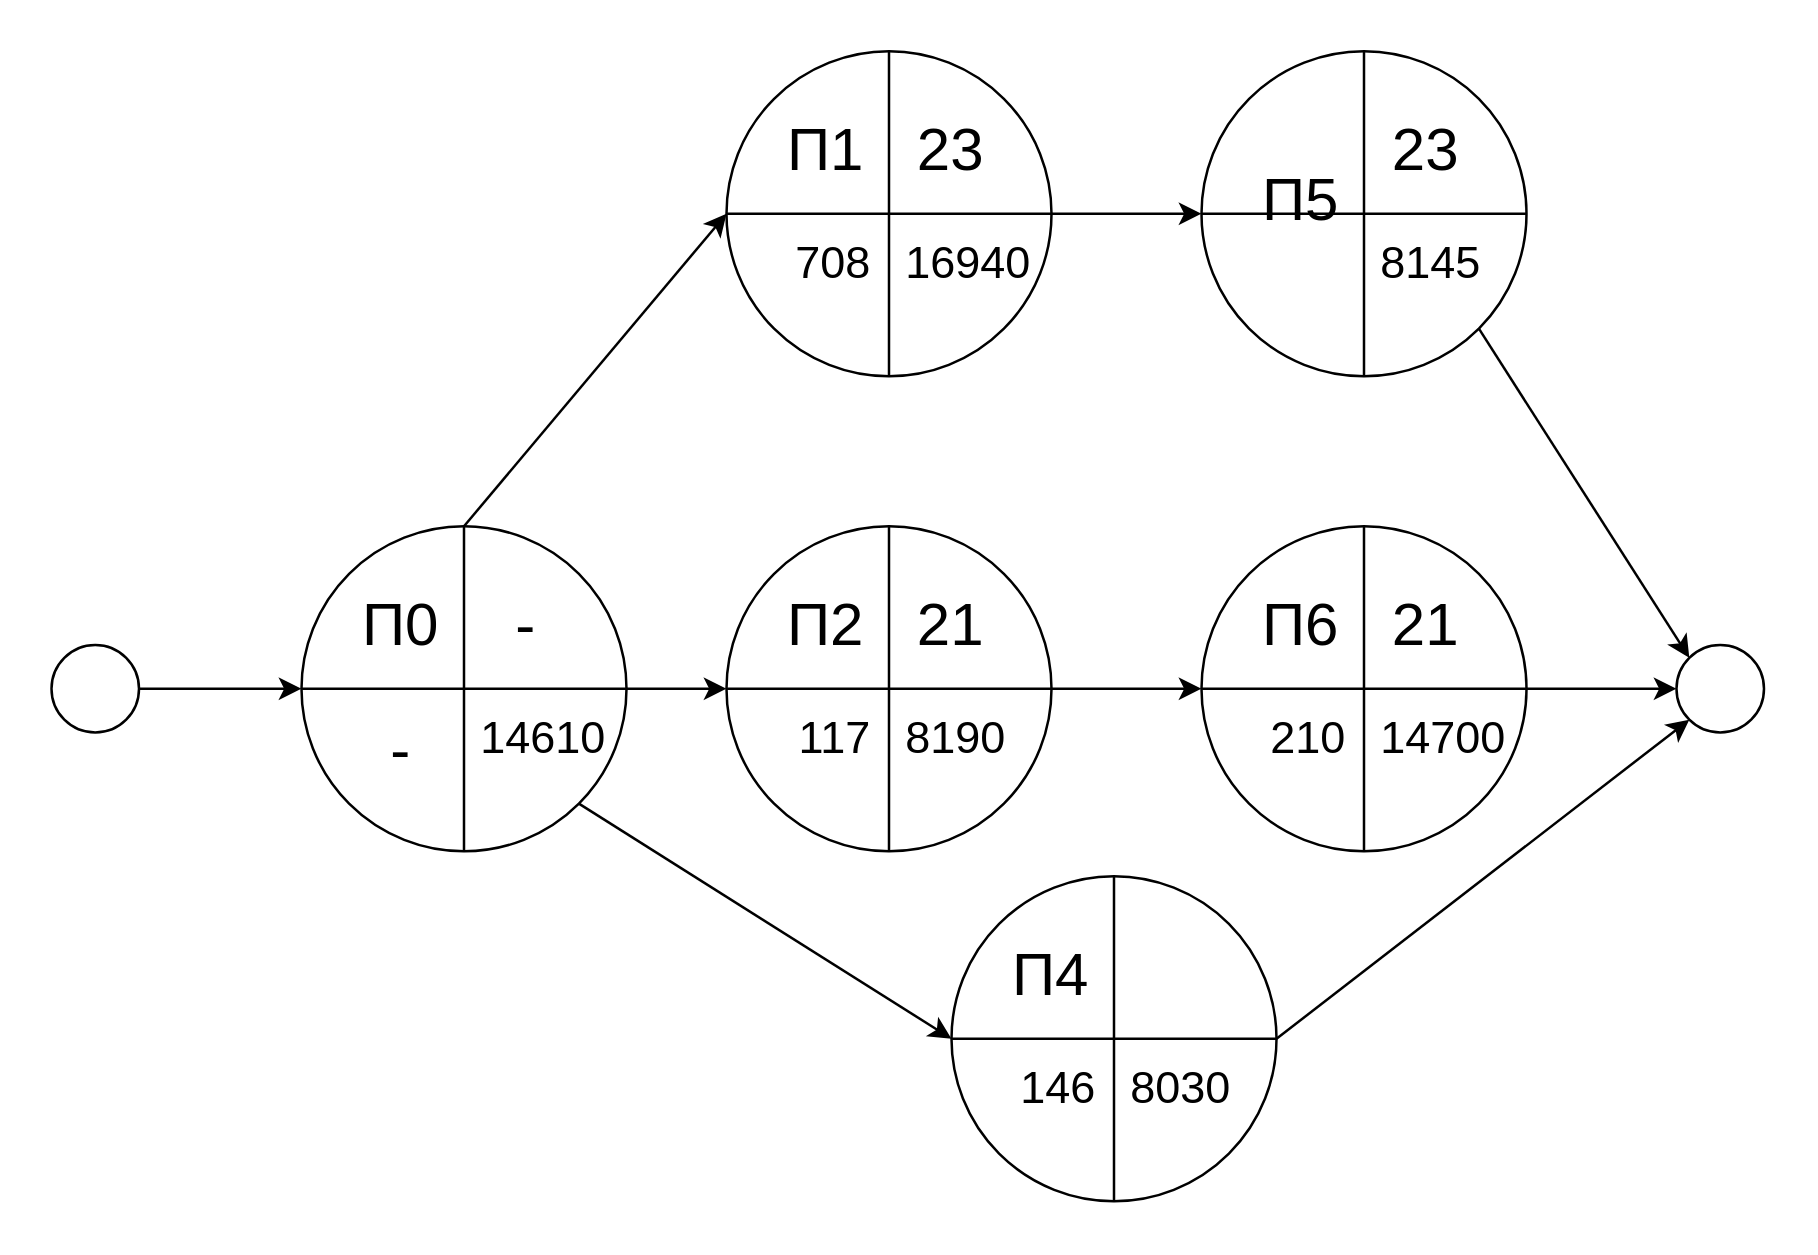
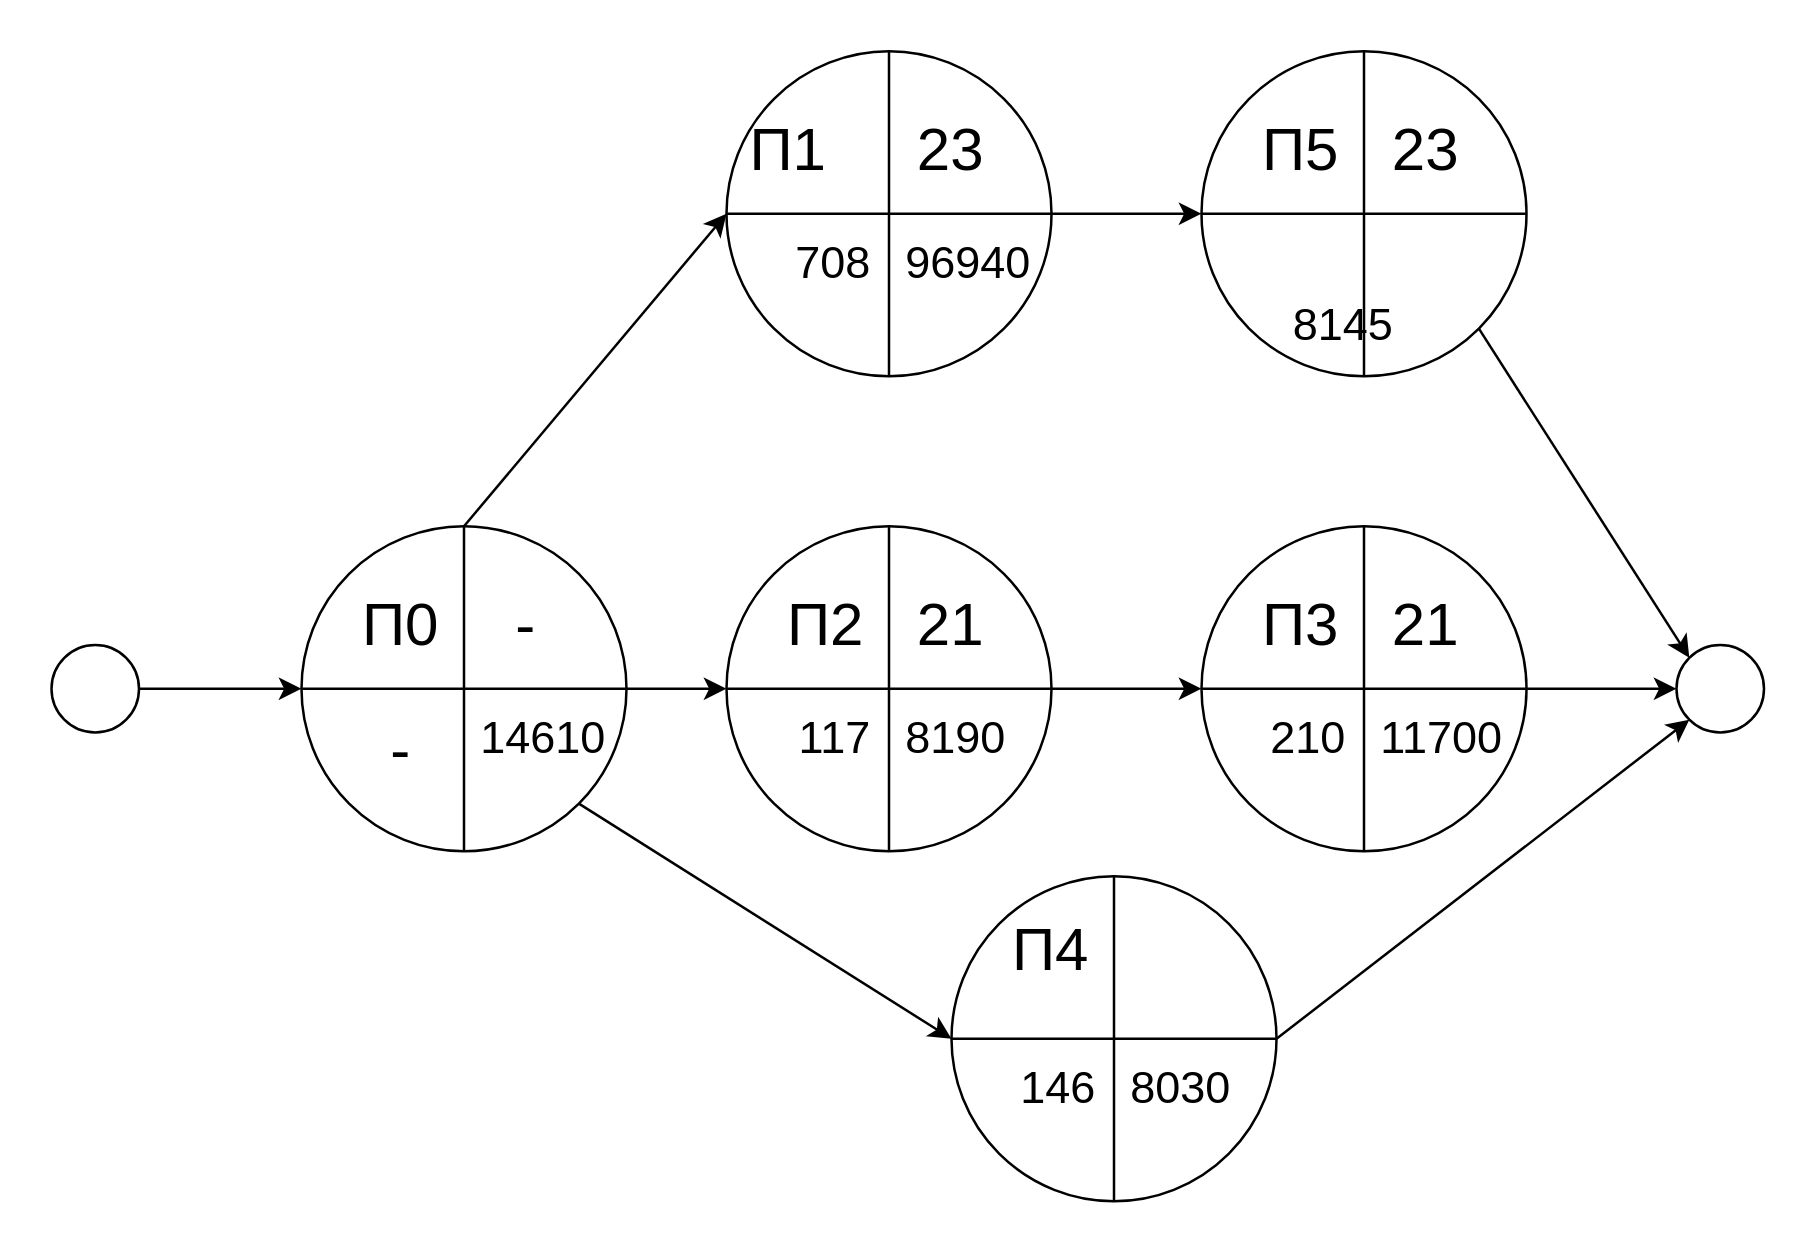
  <mxCell id="0" />
  <mxCell id="1" parent="0" />
  <mxCell id="2" value="" style="endArrow=classic;html=1;rounded=0;exitX=1;exitY=0.5;exitDx=0;exitDy=0;entryX=0;entryY=0.5;entryDx=0;entryDy=0;" edge="1" parent="1"><mxGeometry width="50" height="50" relative="1" as="geometry"><mxPoint x="50" y="275" as="sourcePoint" /><mxPoint x="120" y="275" as="targetPoint" /></mxGeometry></mxCell>
  <mxCell id="3" value="" style="ellipse;whiteSpace=wrap;html=1;aspect=fixed;" vertex="1" parent="1"><mxGeometry x="20" y="257.5" width="35" height="35" as="geometry" /></mxCell>
  <mxCell id="4" value="" style="endArrow=classic;html=1;rounded=0;exitX=1;exitY=0.5;exitDx=0;exitDy=0;entryX=0;entryY=0.5;entryDx=0;entryDy=0;" edge="1" parent="1" source="7" target="19"><mxGeometry width="50" height="50" relative="1" as="geometry"><mxPoint x="230.962" y="229.038" as="sourcePoint" /><mxPoint x="349.038" y="170.962" as="targetPoint" /></mxGeometry></mxCell>
  <mxCell id="5" value="" style="ellipse;whiteSpace=wrap;html=1;aspect=fixed;" vertex="1" parent="1"><mxGeometry x="670" y="257.5" width="35" height="35" as="geometry" /></mxCell>
  <mxCell id="6" value="" style="endArrow=classic;html=1;rounded=0;exitX=1;exitY=0.5;exitDx=0;exitDy=0;entryX=0;entryY=0.5;entryDx=0;entryDy=0;" edge="1" parent="1" source="13" target="5"><mxGeometry width="50" height="50" relative="1" as="geometry"><mxPoint x="460" y="275" as="sourcePoint" /><mxPoint x="360" y="200" as="targetPoint" /></mxGeometry></mxCell>
  <mxCell id="7" value="" style="ellipse;whiteSpace=wrap;html=1;aspect=fixed;" vertex="1" parent="1"><mxGeometry x="120" y="210" width="130" height="130" as="geometry" /></mxCell>
  <mxCell id="8" value="" style="endArrow=none;html=1;rounded=0;exitX=0;exitY=0.5;exitDx=0;exitDy=0;entryX=1;entryY=0.5;entryDx=0;entryDy=0;" edge="1" parent="1" source="7" target="7"><mxGeometry width="50" height="50" relative="1" as="geometry"><mxPoint x="210" y="320" as="sourcePoint" /><mxPoint x="260" y="270" as="targetPoint" /></mxGeometry></mxCell>
  <mxCell id="9" value="" style="endArrow=none;html=1;rounded=0;exitX=0.5;exitY=1;exitDx=0;exitDy=0;entryX=0.5;entryY=0;entryDx=0;entryDy=0;" edge="1" parent="1" source="7" target="7"><mxGeometry width="50" height="50" relative="1" as="geometry"><mxPoint x="210" y="320" as="sourcePoint" /><mxPoint x="185" y="275" as="targetPoint" /></mxGeometry></mxCell>
  <mxCell id="10" value="&lt;span style=&quot;font-size: 24px;&quot;&gt;П0&lt;/span&gt;" style="text;html=1;strokeColor=none;fillColor=none;align=center;verticalAlign=middle;whiteSpace=wrap;rounded=0;" vertex="1" parent="1"><mxGeometry x="140" y="230" width="40" height="40" as="geometry" /></mxCell>
  <mxCell id="11" value="&lt;font style=&quot;font-size: 18px;&quot;&gt;14610&lt;/font&gt;" style="text;html=1;strokeColor=none;fillColor=none;align=left;verticalAlign=middle;whiteSpace=wrap;rounded=0;" vertex="1" parent="1"><mxGeometry x="190" y="280" width="60" height="30" as="geometry" /></mxCell>
  <mxCell id="12" value="&lt;span style=&quot;font-size: 24px;&quot;&gt;-&lt;/span&gt;" style="text;html=1;strokeColor=none;fillColor=none;align=center;verticalAlign=middle;whiteSpace=wrap;rounded=0;" vertex="1" parent="1"><mxGeometry x="190" y="230" width="40" height="40" as="geometry" /></mxCell>
  <mxCell id="13" value="" style="ellipse;whiteSpace=wrap;html=1;aspect=fixed;" vertex="1" parent="1"><mxGeometry x="480" y="210" width="130" height="130" as="geometry" /></mxCell>
  <mxCell id="14" value="" style="endArrow=none;html=1;rounded=0;exitX=0;exitY=0.5;exitDx=0;exitDy=0;entryX=1;entryY=0.5;entryDx=0;entryDy=0;" edge="1" parent="1" source="13" target="13"><mxGeometry width="50" height="50" relative="1" as="geometry"><mxPoint x="570" y="320" as="sourcePoint" /><mxPoint x="620" y="270" as="targetPoint" /></mxGeometry></mxCell>
  <mxCell id="15" value="" style="endArrow=none;html=1;rounded=0;exitX=0.5;exitY=1;exitDx=0;exitDy=0;entryX=0.5;entryY=0;entryDx=0;entryDy=0;" edge="1" parent="1" source="13" target="13"><mxGeometry width="50" height="50" relative="1" as="geometry"><mxPoint x="570" y="320" as="sourcePoint" /><mxPoint x="545" y="275" as="targetPoint" /></mxGeometry></mxCell>
- <mxCell id="16" value="&lt;span style=&quot;font-size: 24px;&quot;&gt;П6&lt;/span&gt;" style="text;html=1;strokeColor=none;fillColor=none;align=center;verticalAlign=middle;whiteSpace=wrap;rounded=0;" vertex="1" parent="1"><mxGeometry x="500" y="230" width="40" height="40" as="geometry" /></mxCell>
- <mxCell id="17" value="&lt;font style=&quot;font-size: 18px;&quot;&gt;14700&lt;/font&gt;" style="text;html=1;strokeColor=none;fillColor=none;align=left;verticalAlign=middle;whiteSpace=wrap;rounded=0;" vertex="1" parent="1"><mxGeometry x="550" y="280" width="60" height="30" as="geometry" /></mxCell>
+ <mxCell id="16" value="&lt;span style=&quot;font-size: 24px;&quot;&gt;П3&lt;/span&gt;" style="text;html=1;strokeColor=none;fillColor=none;align=center;verticalAlign=middle;whiteSpace=wrap;rounded=0;" vertex="1" parent="1"><mxGeometry x="500" y="230" width="40" height="40" as="geometry" /></mxCell>
+ <mxCell id="17" value="&lt;font style=&quot;font-size: 18px;&quot;&gt;11700&lt;/font&gt;" style="text;html=1;strokeColor=none;fillColor=none;align=left;verticalAlign=middle;whiteSpace=wrap;rounded=0;" vertex="1" parent="1"><mxGeometry x="550" y="280" width="60" height="30" as="geometry" /></mxCell>
  <mxCell id="18" value="&lt;span style=&quot;font-size: 24px;&quot;&gt;21&lt;br&gt;&lt;/span&gt;" style="text;html=1;strokeColor=none;fillColor=none;align=center;verticalAlign=middle;whiteSpace=wrap;rounded=0;" vertex="1" parent="1"><mxGeometry x="550" y="230" width="40" height="40" as="geometry" /></mxCell>
  <mxCell id="19" value="" style="ellipse;whiteSpace=wrap;html=1;aspect=fixed;" vertex="1" parent="1"><mxGeometry x="290" y="210" width="130" height="130" as="geometry" /></mxCell>
  <mxCell id="20" value="" style="endArrow=none;html=1;rounded=0;exitX=0;exitY=0.5;exitDx=0;exitDy=0;entryX=1;entryY=0.5;entryDx=0;entryDy=0;" edge="1" parent="1" source="19" target="19"><mxGeometry width="50" height="50" relative="1" as="geometry"><mxPoint x="380" y="320" as="sourcePoint" /><mxPoint x="430" y="270" as="targetPoint" /></mxGeometry></mxCell>
  <mxCell id="21" value="" style="endArrow=none;html=1;rounded=0;exitX=0.5;exitY=1;exitDx=0;exitDy=0;entryX=0.5;entryY=0;entryDx=0;entryDy=0;" edge="1" parent="1" source="19" target="19"><mxGeometry width="50" height="50" relative="1" as="geometry"><mxPoint x="380" y="320" as="sourcePoint" /><mxPoint x="355" y="275" as="targetPoint" /></mxGeometry></mxCell>
  <mxCell id="22" value="&lt;span style=&quot;font-size: 24px;&quot;&gt;П2&lt;/span&gt;" style="text;html=1;strokeColor=none;fillColor=none;align=center;verticalAlign=middle;whiteSpace=wrap;rounded=0;" vertex="1" parent="1"><mxGeometry x="310" y="230" width="40" height="40" as="geometry" /></mxCell>
  <mxCell id="23" value="&lt;font style=&quot;font-size: 18px;&quot;&gt;8190&lt;/font&gt;" style="text;html=1;strokeColor=none;fillColor=none;align=left;verticalAlign=middle;whiteSpace=wrap;rounded=0;" vertex="1" parent="1"><mxGeometry x="360" y="280" width="60" height="30" as="geometry" /></mxCell>
  <mxCell id="24" value="&lt;span style=&quot;font-size: 24px;&quot;&gt;21&lt;/span&gt;" style="text;html=1;strokeColor=none;fillColor=none;align=center;verticalAlign=middle;whiteSpace=wrap;rounded=0;" vertex="1" parent="1"><mxGeometry x="360" y="230" width="40" height="40" as="geometry" /></mxCell>
  <mxCell id="25" value="" style="ellipse;whiteSpace=wrap;html=1;aspect=fixed;" vertex="1" parent="1"><mxGeometry x="290" y="20" width="130" height="130" as="geometry" /></mxCell>
  <mxCell id="26" value="" style="endArrow=none;html=1;rounded=0;exitX=0;exitY=0.5;exitDx=0;exitDy=0;entryX=1;entryY=0.5;entryDx=0;entryDy=0;" edge="1" parent="1" source="25" target="25"><mxGeometry width="50" height="50" relative="1" as="geometry"><mxPoint x="380" y="130" as="sourcePoint" /><mxPoint x="430" y="80" as="targetPoint" /></mxGeometry></mxCell>
  <mxCell id="27" value="" style="endArrow=none;html=1;rounded=0;exitX=0.5;exitY=1;exitDx=0;exitDy=0;entryX=0.5;entryY=0;entryDx=0;entryDy=0;" edge="1" parent="1" source="25" target="25"><mxGeometry width="50" height="50" relative="1" as="geometry"><mxPoint x="380" y="130" as="sourcePoint" /><mxPoint x="355" y="85" as="targetPoint" /></mxGeometry></mxCell>
- <mxCell id="28" value="&lt;span style=&quot;font-size: 24px;&quot;&gt;П1&lt;/span&gt;" style="text;html=1;strokeColor=none;fillColor=none;align=center;verticalAlign=middle;whiteSpace=wrap;rounded=0;" vertex="1" parent="1"><mxGeometry x="310" y="40" width="40" height="40" as="geometry" /></mxCell>
- <mxCell id="29" value="&lt;font style=&quot;font-size: 18px;&quot;&gt;16940&lt;/font&gt;" style="text;html=1;strokeColor=none;fillColor=none;align=left;verticalAlign=middle;whiteSpace=wrap;rounded=0;" vertex="1" parent="1"><mxGeometry x="360" y="90" width="60" height="30" as="geometry" /></mxCell>
+ <mxCell id="28" value="&lt;span style=&quot;font-size: 24px;&quot;&gt;П1&lt;/span&gt;" style="text;html=1;strokeColor=none;fillColor=none;align=center;verticalAlign=middle;whiteSpace=wrap;rounded=0;" vertex="1" parent="1"><mxGeometry x="295" y="40" width="40" height="40" as="geometry" /></mxCell>
+ <mxCell id="29" value="&lt;font style=&quot;font-size: 18px;&quot;&gt;96940&lt;/font&gt;" style="text;html=1;strokeColor=none;fillColor=none;align=left;verticalAlign=middle;whiteSpace=wrap;rounded=0;" vertex="1" parent="1"><mxGeometry x="360" y="90" width="60" height="30" as="geometry" /></mxCell>
  <mxCell id="30" value="&lt;span style=&quot;font-size: 24px;&quot;&gt;23&lt;br&gt;&lt;/span&gt;" style="text;html=1;strokeColor=none;fillColor=none;align=center;verticalAlign=middle;whiteSpace=wrap;rounded=0;" vertex="1" parent="1"><mxGeometry x="360" y="40" width="40" height="40" as="geometry" /></mxCell>
  <mxCell id="31" value="" style="ellipse;whiteSpace=wrap;html=1;aspect=fixed;" vertex="1" parent="1"><mxGeometry x="380" y="350" width="130" height="130" as="geometry" /></mxCell>
  <mxCell id="32" value="" style="endArrow=none;html=1;rounded=0;exitX=0;exitY=0.5;exitDx=0;exitDy=0;entryX=1;entryY=0.5;entryDx=0;entryDy=0;" edge="1" parent="1" source="31" target="31"><mxGeometry width="50" height="50" relative="1" as="geometry"><mxPoint x="470" y="460" as="sourcePoint" /><mxPoint x="520" y="410" as="targetPoint" /></mxGeometry></mxCell>
  <mxCell id="33" value="" style="endArrow=none;html=1;rounded=0;exitX=0.5;exitY=1;exitDx=0;exitDy=0;entryX=0.5;entryY=0;entryDx=0;entryDy=0;" edge="1" parent="1" source="31" target="31"><mxGeometry width="50" height="50" relative="1" as="geometry"><mxPoint x="470" y="460" as="sourcePoint" /><mxPoint x="445" y="415" as="targetPoint" /></mxGeometry></mxCell>
- <mxCell id="34" value="&lt;span style=&quot;font-size: 24px;&quot;&gt;П4&lt;/span&gt;" style="text;html=1;strokeColor=none;fillColor=none;align=center;verticalAlign=middle;whiteSpace=wrap;rounded=0;" vertex="1" parent="1"><mxGeometry x="400" y="370" width="40" height="40" as="geometry" /></mxCell>
+ <mxCell id="34" value="&lt;span style=&quot;font-size: 24px;&quot;&gt;П4&lt;/span&gt;" style="text;html=1;strokeColor=none;fillColor=none;align=center;verticalAlign=middle;whiteSpace=wrap;rounded=0;" vertex="1" parent="1"><mxGeometry x="400" y="360" width="40" height="40" as="geometry" /></mxCell>
  <mxCell id="35" value="&lt;font style=&quot;font-size: 18px;&quot;&gt;8030&lt;/font&gt;" style="text;html=1;strokeColor=none;fillColor=none;align=left;verticalAlign=middle;whiteSpace=wrap;rounded=0;" vertex="1" parent="1"><mxGeometry x="450" y="420" width="60" height="30" as="geometry" /></mxCell>
  <mxCell id="36" value="" style="ellipse;whiteSpace=wrap;html=1;aspect=fixed;" vertex="1" parent="1"><mxGeometry x="480" y="20" width="130" height="130" as="geometry" /></mxCell>
  <mxCell id="37" value="" style="endArrow=none;html=1;rounded=0;exitX=0;exitY=0.5;exitDx=0;exitDy=0;entryX=1;entryY=0.5;entryDx=0;entryDy=0;" edge="1" parent="1" source="36" target="36"><mxGeometry width="50" height="50" relative="1" as="geometry"><mxPoint x="570" y="130" as="sourcePoint" /><mxPoint x="620" y="80" as="targetPoint" /></mxGeometry></mxCell>
  <mxCell id="38" value="" style="endArrow=none;html=1;rounded=0;exitX=0.5;exitY=1;exitDx=0;exitDy=0;entryX=0.5;entryY=0;entryDx=0;entryDy=0;" edge="1" parent="1" source="36" target="36"><mxGeometry width="50" height="50" relative="1" as="geometry"><mxPoint x="570" y="130" as="sourcePoint" /><mxPoint x="545" y="85" as="targetPoint" /></mxGeometry></mxCell>
- <mxCell id="39" value="&lt;span style=&quot;font-size: 24px;&quot;&gt;П5&lt;/span&gt;" style="text;html=1;strokeColor=none;fillColor=none;align=center;verticalAlign=middle;whiteSpace=wrap;rounded=0;" vertex="1" parent="1"><mxGeometry x="500" y="60" width="40" height="40" as="geometry" /></mxCell>
- <mxCell id="40" value="&lt;font style=&quot;font-size: 18px;&quot;&gt;8145&lt;/font&gt;" style="text;html=1;strokeColor=none;fillColor=none;align=left;verticalAlign=middle;whiteSpace=wrap;rounded=0;" vertex="1" parent="1"><mxGeometry x="550" y="90" width="60" height="30" as="geometry" /></mxCell>
+ <mxCell id="39" value="&lt;span style=&quot;font-size: 24px;&quot;&gt;П5&lt;/span&gt;" style="text;html=1;strokeColor=none;fillColor=none;align=center;verticalAlign=middle;whiteSpace=wrap;rounded=0;" vertex="1" parent="1"><mxGeometry x="500" y="40" width="40" height="40" as="geometry" /></mxCell>
+ <mxCell id="40" value="&lt;font style=&quot;font-size: 18px;&quot;&gt;8145&lt;/font&gt;" style="text;html=1;strokeColor=none;fillColor=none;align=left;verticalAlign=middle;whiteSpace=wrap;rounded=0;" vertex="1" parent="1"><mxGeometry x="515" y="115" width="60" height="30" as="geometry" /></mxCell>
  <mxCell id="41" value="&lt;span style=&quot;font-size: 24px;&quot;&gt;23&lt;/span&gt;" style="text;html=1;strokeColor=none;fillColor=none;align=center;verticalAlign=middle;whiteSpace=wrap;rounded=0;" vertex="1" parent="1"><mxGeometry x="550" y="40" width="40" height="40" as="geometry" /></mxCell>
  <mxCell id="42" value="" style="endArrow=classic;html=1;rounded=0;exitX=1;exitY=0.5;exitDx=0;exitDy=0;entryX=0;entryY=0.5;entryDx=0;entryDy=0;" edge="1" parent="1" source="19" target="13"><mxGeometry width="50" height="50" relative="1" as="geometry"><mxPoint x="440" y="320" as="sourcePoint" /><mxPoint x="490" y="270" as="targetPoint" /></mxGeometry></mxCell>
  <mxCell id="43" value="" style="endArrow=classic;html=1;rounded=0;exitX=1;exitY=1;exitDx=0;exitDy=0;entryX=0;entryY=0.5;entryDx=0;entryDy=0;" edge="1" parent="1" source="7" target="31"><mxGeometry width="50" height="50" relative="1" as="geometry"><mxPoint x="440" y="320" as="sourcePoint" /><mxPoint x="490" y="270" as="targetPoint" /></mxGeometry></mxCell>
  <mxCell id="44" value="" style="endArrow=classic;html=1;rounded=0;entryX=0;entryY=1;entryDx=0;entryDy=0;exitX=1;exitY=0.5;exitDx=0;exitDy=0;" edge="1" parent="1" source="31" target="5"><mxGeometry width="50" height="50" relative="1" as="geometry"><mxPoint x="510" y="410" as="sourcePoint" /><mxPoint x="490" y="270" as="targetPoint" /></mxGeometry></mxCell>
  <mxCell id="45" value="" style="endArrow=classic;html=1;rounded=0;exitX=0.5;exitY=0;exitDx=0;exitDy=0;entryX=0;entryY=0.5;entryDx=0;entryDy=0;" edge="1" parent="1" source="7" target="25"><mxGeometry width="50" height="50" relative="1" as="geometry"><mxPoint x="460" y="190" as="sourcePoint" /><mxPoint x="510" y="140" as="targetPoint" /></mxGeometry></mxCell>
  <mxCell id="46" value="" style="endArrow=classic;html=1;rounded=0;exitX=1;exitY=0.5;exitDx=0;exitDy=0;entryX=0;entryY=0.5;entryDx=0;entryDy=0;" edge="1" parent="1" source="25" target="36"><mxGeometry width="50" height="50" relative="1" as="geometry"><mxPoint x="460" y="190" as="sourcePoint" /><mxPoint x="510" y="140" as="targetPoint" /></mxGeometry></mxCell>
  <mxCell id="47" value="" style="endArrow=classic;html=1;rounded=0;exitX=1;exitY=1;exitDx=0;exitDy=0;entryX=0;entryY=0;entryDx=0;entryDy=0;" edge="1" parent="1" source="36" target="5"><mxGeometry width="50" height="50" relative="1" as="geometry"><mxPoint x="460" y="190" as="sourcePoint" /><mxPoint x="510" y="140" as="targetPoint" /></mxGeometry></mxCell>
  <mxCell id="48" value="&lt;span style=&quot;font-size: 18px;&quot;&gt;708&lt;/span&gt;" style="text;html=1;strokeColor=none;fillColor=none;align=right;verticalAlign=middle;whiteSpace=wrap;rounded=0;" vertex="1" parent="1"><mxGeometry x="290" y="90" width="60" height="30" as="geometry" /></mxCell>
  <mxCell id="49" value="&lt;span style=&quot;font-size: 18px;&quot;&gt;117&lt;/span&gt;" style="text;html=1;strokeColor=none;fillColor=none;align=right;verticalAlign=middle;whiteSpace=wrap;rounded=0;" vertex="1" parent="1"><mxGeometry x="290" y="280" width="60" height="30" as="geometry" /></mxCell>
  <mxCell id="50" value="&lt;span style=&quot;font-size: 18px;&quot;&gt;210&lt;/span&gt;" style="text;html=1;strokeColor=none;fillColor=none;align=right;verticalAlign=middle;whiteSpace=wrap;rounded=0;" vertex="1" parent="1"><mxGeometry x="480" y="280" width="60" height="30" as="geometry" /></mxCell>
  <mxCell id="51" value="&lt;span style=&quot;font-size: 24px;&quot;&gt;-&lt;/span&gt;" style="text;html=1;strokeColor=none;fillColor=none;align=center;verticalAlign=middle;whiteSpace=wrap;rounded=0;" vertex="1" parent="1"><mxGeometry x="140" y="280" width="40" height="40" as="geometry" /></mxCell>
  <mxCell id="52" value="&lt;span style=&quot;font-size: 18px;&quot;&gt;146&lt;/span&gt;" style="text;html=1;strokeColor=none;fillColor=none;align=right;verticalAlign=middle;whiteSpace=wrap;rounded=0;" vertex="1" parent="1"><mxGeometry x="380" y="420" width="60" height="30" as="geometry" /></mxCell>
